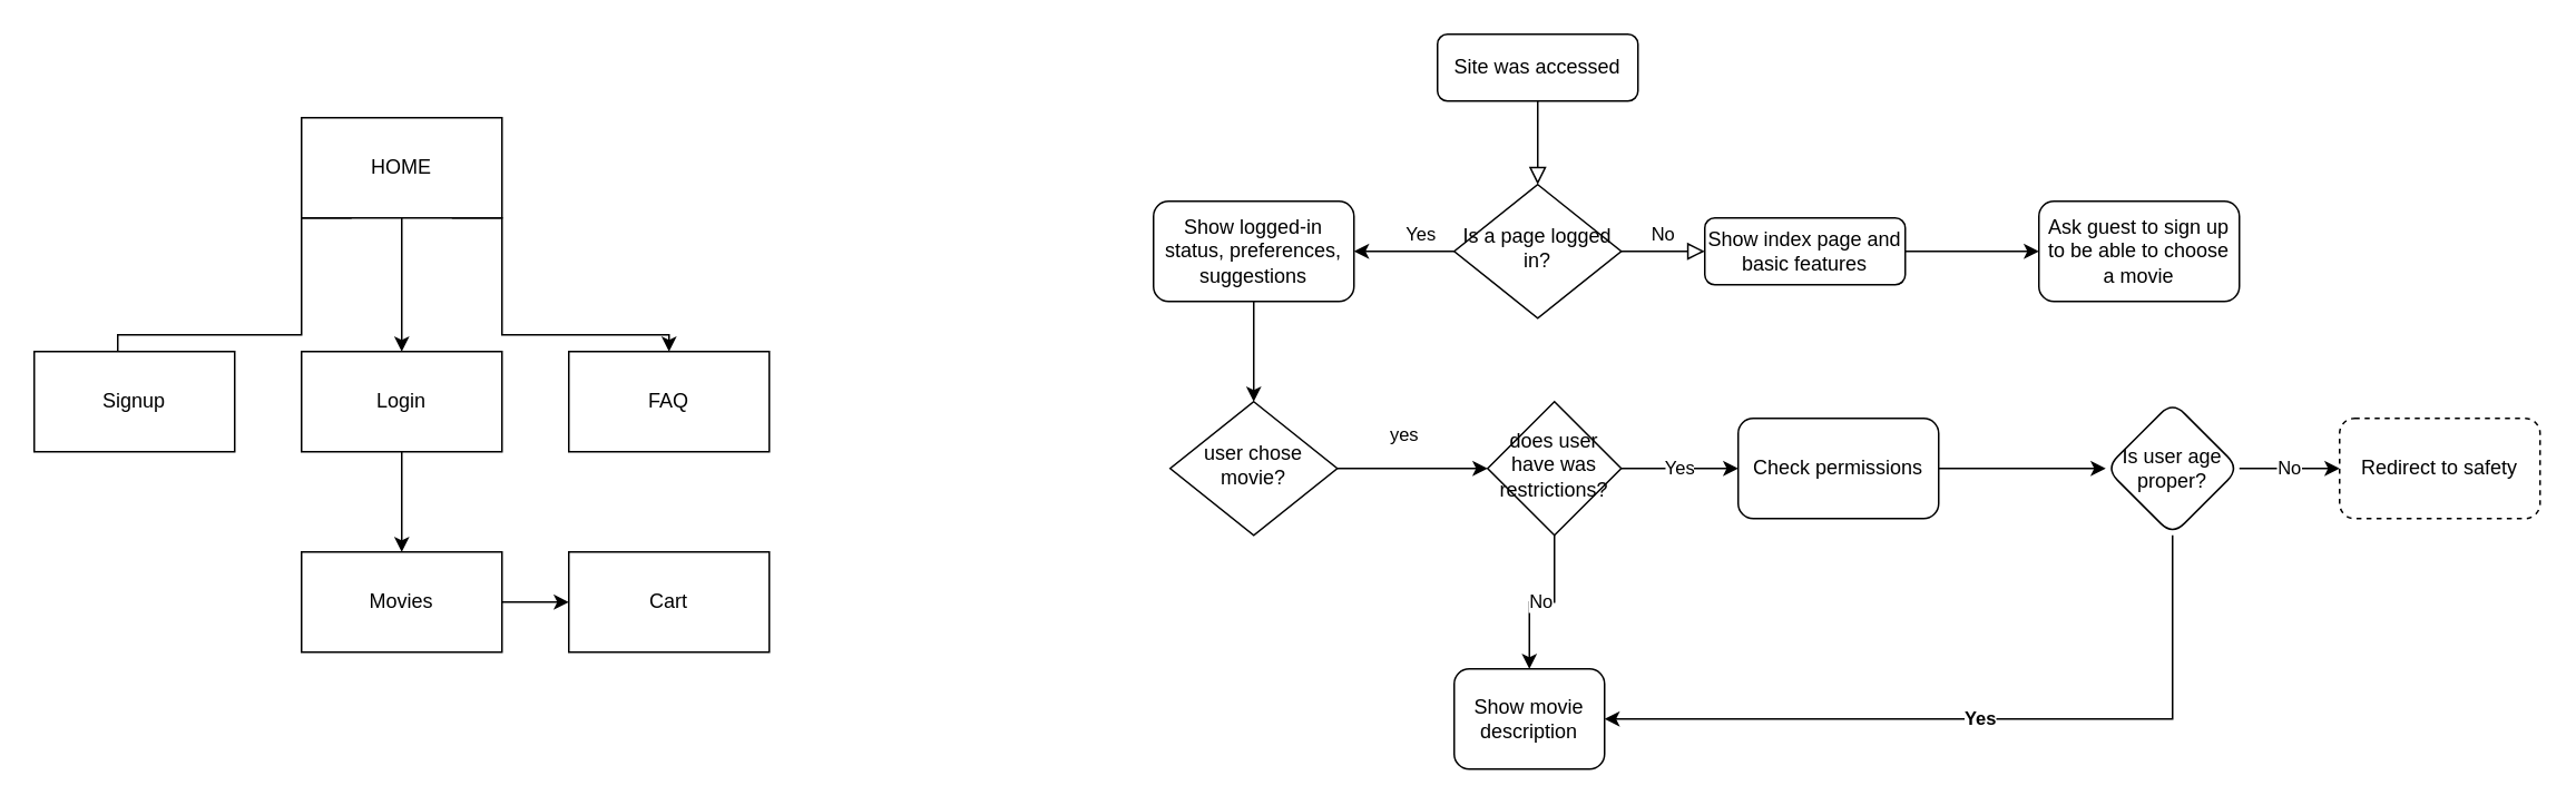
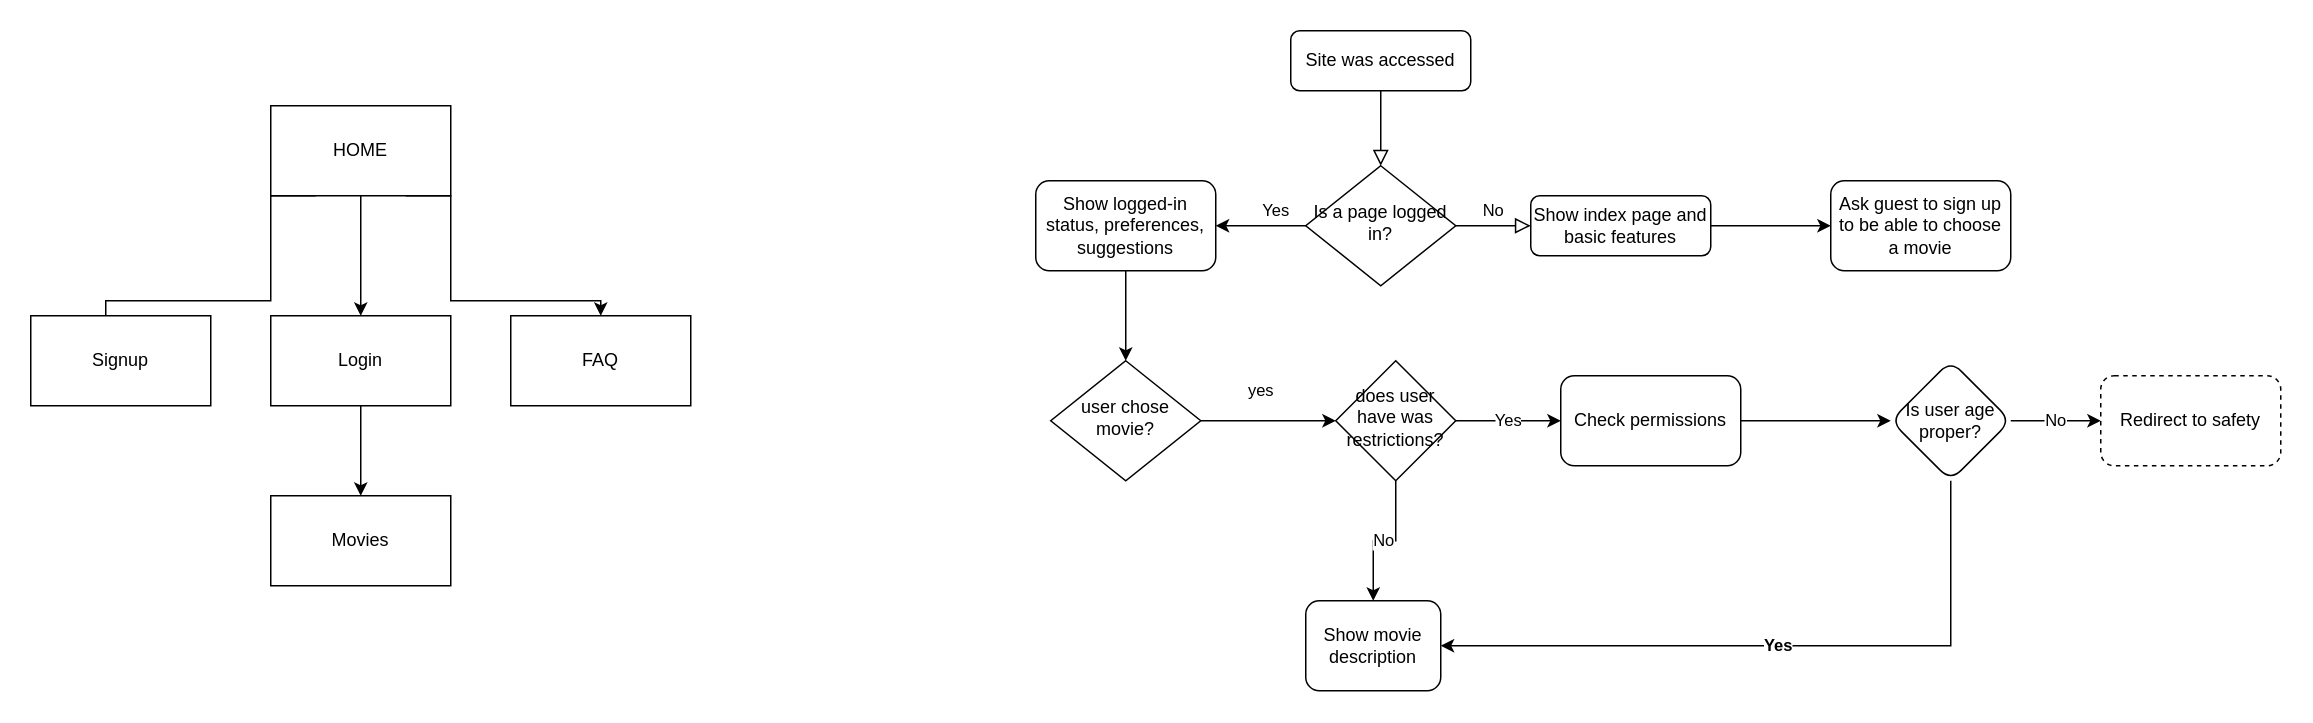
  <mxCell id="0" />
  <mxCell id="1" parent="0" />
  <mxCell id="2" value="" style="rounded=0;html=1;jettySize=auto;orthogonalLoop=1;fontSize=11;endArrow=block;endFill=0;endSize=8;strokeWidth=1;shadow=0;labelBackgroundColor=none;edgeStyle=orthogonalEdgeStyle;" parent="1" source="3" target="6" edge="1"><mxGeometry relative="1" as="geometry" /></mxCell>
  <mxCell id="3" value="Site was accessed" style="rounded=1;whiteSpace=wrap;html=1;fontSize=12;glass=0;strokeWidth=1;shadow=0;" parent="1" vertex="1"><mxGeometry x="860" y="20" width="120" height="40" as="geometry" /></mxCell>
  <mxCell id="4" value="No" style="edgeStyle=orthogonalEdgeStyle;rounded=0;html=1;jettySize=auto;orthogonalLoop=1;fontSize=11;endArrow=block;endFill=0;endSize=8;strokeWidth=1;shadow=0;labelBackgroundColor=none;" parent="1" source="6" target="8" edge="1"><mxGeometry y="10" relative="1" as="geometry"><mxPoint as="offset" /></mxGeometry></mxCell>
  <mxCell id="5" value="Yes" style="edgeStyle=orthogonalEdgeStyle;rounded=0;orthogonalLoop=1;jettySize=auto;html=1;" parent="1" source="6" target="12" edge="1"><mxGeometry x="-0.333" y="-10" relative="1" as="geometry"><mxPoint as="offset" /></mxGeometry></mxCell>
  <mxCell id="6" value="Is a page logged in?" style="rhombus;whiteSpace=wrap;html=1;shadow=0;fontFamily=Helvetica;fontSize=12;align=center;strokeWidth=1;spacing=6;spacingTop=-4;" parent="1" vertex="1"><mxGeometry x="870" y="110" width="100" height="80" as="geometry" /></mxCell>
  <mxCell id="7" value="" style="edgeStyle=orthogonalEdgeStyle;rounded=0;orthogonalLoop=1;jettySize=auto;html=1;" parent="1" source="8" edge="1"><mxGeometry relative="1" as="geometry"><mxPoint x="1220" y="150" as="targetPoint" /></mxGeometry></mxCell>
  <mxCell id="8" value="Show index page and basic features" style="rounded=1;whiteSpace=wrap;html=1;fontSize=12;glass=0;strokeWidth=1;shadow=0;" parent="1" vertex="1"><mxGeometry x="1020" y="130" width="120" height="40" as="geometry" /></mxCell>
  <mxCell id="9" value="yes" style="edgeStyle=orthogonalEdgeStyle;rounded=0;orthogonalLoop=1;jettySize=auto;html=1;" parent="1" source="10" target="16" edge="1"><mxGeometry x="-0.111" y="20" relative="1" as="geometry"><mxPoint as="offset" /></mxGeometry></mxCell>
  <mxCell id="10" value="user chose movie?" style="rhombus;whiteSpace=wrap;html=1;shadow=0;fontFamily=Helvetica;fontSize=12;align=center;strokeWidth=1;spacing=6;spacingTop=-4;" parent="1" vertex="1"><mxGeometry y="240" width="100" height="80" as="geometry" x="700" /></mxCell>
  <mxCell id="11" value="" style="edgeStyle=orthogonalEdgeStyle;rounded=0;orthogonalLoop=1;jettySize=auto;html=1;" parent="1" source="12" target="10" edge="1"><mxGeometry relative="1" as="geometry" /></mxCell>
  <mxCell id="12" value="Show logged-in status, preferences, suggestions" style="rounded=1;whiteSpace=wrap;html=1;" parent="1" vertex="1"><mxGeometry x="690" y="120" width="120" height="60" as="geometry" /></mxCell>
  <mxCell id="13" value="&lt;div&gt;Ask guest to sign up to be able to choose a movie&lt;/div&gt;" style="rounded=1;whiteSpace=wrap;html=1;" parent="1" vertex="1"><mxGeometry x="1220" y="120" width="120" height="60" as="geometry" /></mxCell>
  <mxCell id="14" value="Yes" style="edgeStyle=orthogonalEdgeStyle;rounded=0;orthogonalLoop=1;jettySize=auto;html=1;" parent="1" source="16" target="18" edge="1"><mxGeometry relative="1" as="geometry" /></mxCell>
  <mxCell id="15" value="No" style="edgeStyle=orthogonalEdgeStyle;rounded=0;orthogonalLoop=1;jettySize=auto;html=1;" parent="1" source="16" target="19" edge="1"><mxGeometry relative="1" as="geometry" /></mxCell>
  <mxCell id="16" value="does user have was restrictions?" style="rhombus;whiteSpace=wrap;html=1;shadow=0;strokeWidth=1;spacing=6;spacingTop=-4;" parent="1" vertex="1"><mxGeometry x="890" y="240" width="80" height="80" as="geometry" /></mxCell>
  <mxCell id="17" value="" style="edgeStyle=orthogonalEdgeStyle;rounded=0;orthogonalLoop=1;jettySize=auto;html=1;" parent="1" source="18" target="22" edge="1"><mxGeometry relative="1" as="geometry" /></mxCell>
  <mxCell id="18" value="Check permissions" style="rounded=1;whiteSpace=wrap;html=1;" parent="1" vertex="1"><mxGeometry x="1040" y="250" width="120" height="60" as="geometry" /></mxCell>
  <mxCell id="19" value="Show movie description" style="rounded=1;whiteSpace=wrap;html=1;" parent="1" vertex="1"><mxGeometry x="870" y="400" width="90" height="60" as="geometry" /></mxCell>
  <mxCell id="20" value="No" style="edgeStyle=orthogonalEdgeStyle;rounded=0;orthogonalLoop=1;jettySize=auto;html=1;" parent="1" source="22" target="23" edge="1"><mxGeometry relative="1" as="geometry" /></mxCell>
  <mxCell id="21" value="Yes" style="edgeStyle=orthogonalEdgeStyle;rounded=0;orthogonalLoop=1;jettySize=auto;html=1;entryX=1;entryY=0.5;entryDx=0;entryDy=0;fontStyle=1" parent="1" source="22" target="19" edge="1"><mxGeometry relative="1" as="geometry"><mxPoint x="1300" y="400" as="targetPoint" /><Array as="points"><mxPoint x="1300" y="430" /></Array></mxGeometry></mxCell>
  <mxCell id="22" value="&lt;div&gt;Is user age proper?&lt;/div&gt;" style="rhombus;whiteSpace=wrap;html=1;rounded=1;" parent="1" vertex="1"><mxGeometry x="1260" y="240" width="80" height="80" as="geometry" /></mxCell>
  <mxCell id="23" value="&lt;div&gt;Redirect to safety&lt;/div&gt;" style="rounded=1;whiteSpace=wrap;html=1;dashed=1;" parent="1" vertex="1"><mxGeometry x="1400" y="250" width="120" height="60" as="geometry" /></mxCell>
  <mxCell id="24" value="" style="edgeStyle=orthogonalEdgeStyle;rounded=0;orthogonalLoop=1;jettySize=auto;html=1;" edge="1" parent="1" source="27" target="29"><mxGeometry relative="1" as="geometry" /></mxCell>
  <mxCell id="25" style="edgeStyle=orthogonalEdgeStyle;rounded=0;orthogonalLoop=1;jettySize=auto;html=1;exitX=0.25;exitY=1;exitDx=0;exitDy=0;entryX=0.5;entryY=0;entryDx=0;entryDy=0;" edge="1" parent="1" source="27" target="30"><mxGeometry relative="1" as="geometry"><Array as="points"><mxPoint x="180" y="130" /><mxPoint x="180" y="200" /><mxPoint x="70" y="200" /><mxPoint x="70" y="250" /><mxPoint x="80" y="250" /></Array></mxGeometry></mxCell>
  <mxCell id="26" style="edgeStyle=orthogonalEdgeStyle;rounded=0;orthogonalLoop=1;jettySize=auto;html=1;exitX=0.75;exitY=1;exitDx=0;exitDy=0;" edge="1" parent="1" source="27"><mxGeometry relative="1" as="geometry"><mxPoint x="400" y="210" as="targetPoint" /><Array as="points"><mxPoint x="300" y="130" /><mxPoint x="300" y="200" /><mxPoint x="400" y="200" /></Array></mxGeometry></mxCell>
  <mxCell id="27" value="HOME" style="rounded=0;whiteSpace=wrap;html=1;" vertex="1" parent="1"><mxGeometry x="180" y="70" width="120" height="60" as="geometry" /></mxCell>
  <mxCell id="28" value="" style="edgeStyle=orthogonalEdgeStyle;rounded=0;orthogonalLoop=1;jettySize=auto;html=1;" edge="1" parent="1" source="29" target="32"><mxGeometry relative="1" as="geometry" /></mxCell>
  <mxCell id="29" value="Login" style="rounded=0;whiteSpace=wrap;html=1;" vertex="1" parent="1"><mxGeometry x="180" y="210" width="120" height="60" as="geometry" /></mxCell>
  <mxCell id="30" value="Signup" style="rounded=0;whiteSpace=wrap;html=1;" vertex="1" parent="1"><mxGeometry x="20" y="210" width="120" height="60" as="geometry" /></mxCell>
- <mxCell id="31" value="" style="edgeStyle=orthogonalEdgeStyle;rounded=0;orthogonalLoop=1;jettySize=auto;html=1;" edge="1" parent="1" source="32" target="33"><mxGeometry relative="1" as="geometry" /></mxCell>
  <mxCell id="32" value="Movies" style="rounded=0;whiteSpace=wrap;html=1;" vertex="1" parent="1"><mxGeometry x="180" y="330" width="120" height="60" as="geometry" /></mxCell>
- <mxCell id="33" value="Cart" style="rounded=0;whiteSpace=wrap;html=1;" vertex="1" parent="1"><mxGeometry x="340" y="330" width="120" height="60" as="geometry" /></mxCell>
  <mxCell id="34" style="edgeStyle=orthogonalEdgeStyle;rounded=0;orthogonalLoop=1;jettySize=auto;html=1;exitX=0.5;exitY=1;exitDx=0;exitDy=0;" edge="1" parent="1"><mxGeometry relative="1" as="geometry"><mxPoint x="540" y="280" as="sourcePoint" /><mxPoint x="540" y="280" as="targetPoint" /></mxGeometry></mxCell>
  <mxCell id="35" value="&lt;div&gt;FAQ&lt;/div&gt;" style="rounded=0;whiteSpace=wrap;html=1;" vertex="1" parent="1"><mxGeometry x="340" y="210" width="120" height="60" as="geometry" /></mxCell>
